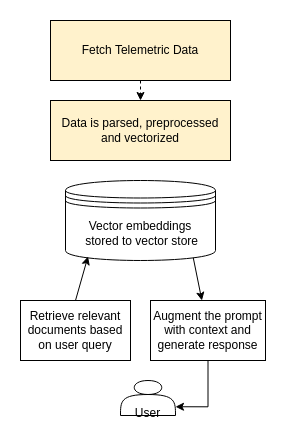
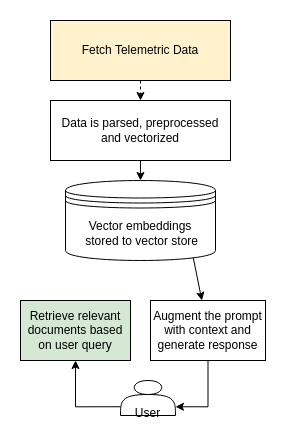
  <mxCell id="0" />
  <mxCell id="1" parent="0" />
  <mxCell id="2" style="edgeStyle=orthogonalEdgeStyle;rounded=0;orthogonalLoop=1;jettySize=auto;html=1;exitX=0.5;exitY=1;exitDx=0;exitDy=0;entryX=0.5;entryY=0;entryDx=0;entryDy=0;dashed=1;" edge="1" parent="1" source="3" target="5"><mxGeometry relative="1" as="geometry" /></mxCell>
  <mxCell id="3" value="Fetch Telemetric Data" style="rounded=0;whiteSpace=wrap;html=1;fillColor=#fff2cc;" vertex="1" parent="1"><mxGeometry x="50" y="20" width="180" height="60" as="geometry" /></mxCell>
- <mxCell id="5" value="Data is parsed,&amp;nbsp;&lt;span style=&quot;background-color: transparent; color: light-dark(rgb(0, 0, 0), rgb(255, 255, 255));&quot;&gt;preprocessed and vectorized&lt;/span&gt;" style="rounded=0;whiteSpace=wrap;html=1;fillColor=#fff2cc;" vertex="1" parent="1"><mxGeometry x="50" y="100" width="180" height="60" as="geometry" /></mxCell>
+ <mxCell id="4" style="edgeStyle=orthogonalEdgeStyle;rounded=0;orthogonalLoop=1;jettySize=auto;html=1;exitX=0.5;exitY=1;exitDx=0;exitDy=0;entryX=0.5;entryY=0;entryDx=0;entryDy=0;" edge="1" parent="1" source="5" target="7"><mxGeometry relative="1" as="geometry" /></mxCell>
+ <mxCell id="5" value="Data is parsed,&amp;nbsp;&lt;span style=&quot;background-color: transparent; color: light-dark(rgb(0, 0, 0), rgb(255, 255, 255));&quot;&gt;preprocessed and vectorized&lt;/span&gt;" style="rounded=0;whiteSpace=wrap;html=1;" vertex="1" parent="1"><mxGeometry x="50" y="100" width="180" height="60" as="geometry" /></mxCell>
  <mxCell id="6" style="rounded=0;orthogonalLoop=1;jettySize=auto;html=1;exitX=0.85;exitY=0.95;exitDx=0;exitDy=0;exitPerimeter=0;" edge="1" parent="1" source="7" target="12"><mxGeometry relative="1" as="geometry" /></mxCell>
  <mxCell id="7" value="Vector embeddings&lt;div&gt;&amp;nbsp;stored to&amp;nbsp;&lt;span style=&quot;background-color: transparent; color: light-dark(rgb(0, 0, 0), rgb(255, 255, 255));&quot;&gt;vector store&lt;/span&gt;&lt;/div&gt;" style="shape=datastore;whiteSpace=wrap;html=1;" vertex="1" parent="1"><mxGeometry x="65" y="180" width="150" height="80" as="geometry" /></mxCell>
+ <mxCell id="8" style="edgeStyle=orthogonalEdgeStyle;rounded=0;orthogonalLoop=1;jettySize=auto;html=1;exitX=0;exitY=0.75;exitDx=0;exitDy=0;" edge="1" parent="1" source="9" target="10"><mxGeometry relative="1" as="geometry" /></mxCell>
  <mxCell id="9" value="&lt;div&gt;&lt;br&gt;&lt;/div&gt;&lt;div&gt;&lt;span style=&quot;background-color: transparent; color: light-dark(rgb(0, 0, 0), rgb(255, 255, 255));&quot;&gt;&lt;br&gt;&lt;/span&gt;&lt;/div&gt;&lt;div&gt;&lt;span style=&quot;background-color: transparent; color: light-dark(rgb(0, 0, 0), rgb(255, 255, 255));&quot;&gt;User&lt;/span&gt;&lt;/div&gt;" style="shape=actor;whiteSpace=wrap;html=1;" vertex="1" parent="1"><mxGeometry x="120" y="380" width="55" height="35" as="geometry" /></mxCell>
- <mxCell id="10" value="Retrieve relevant documents based on user query" style="rounded=0;whiteSpace=wrap;html=1;" vertex="1" parent="1"><mxGeometry x="20" y="300" width="110" height="60" as="geometry" /></mxCell>
+ <mxCell id="10" value="Retrieve relevant documents based on user query" style="rounded=0;whiteSpace=wrap;html=1;fillColor=#d5e8d4;" vertex="1" parent="1"><mxGeometry x="20" y="300" width="110" height="60" as="geometry" /></mxCell>
  <mxCell id="11" style="edgeStyle=orthogonalEdgeStyle;rounded=0;orthogonalLoop=1;jettySize=auto;html=1;exitX=0.5;exitY=1;exitDx=0;exitDy=0;entryX=1;entryY=0.75;entryDx=0;entryDy=0;" edge="1" parent="1" source="12" target="9"><mxGeometry relative="1" as="geometry" /></mxCell>
  <mxCell id="12" value="Augment the prompt with context and generate response" style="rounded=0;whiteSpace=wrap;html=1;" vertex="1" parent="1"><mxGeometry x="150" y="300" width="115" height="60" as="geometry" /></mxCell>
- <mxCell id="13" style="rounded=0;orthogonalLoop=1;jettySize=auto;html=1;exitX=0.5;exitY=0;exitDx=0;exitDy=0;entryX=0.15;entryY=0.95;entryDx=0;entryDy=0;entryPerimeter=0;" edge="1" parent="1" source="10" target="7"><mxGeometry relative="1" as="geometry" /></mxCell>
